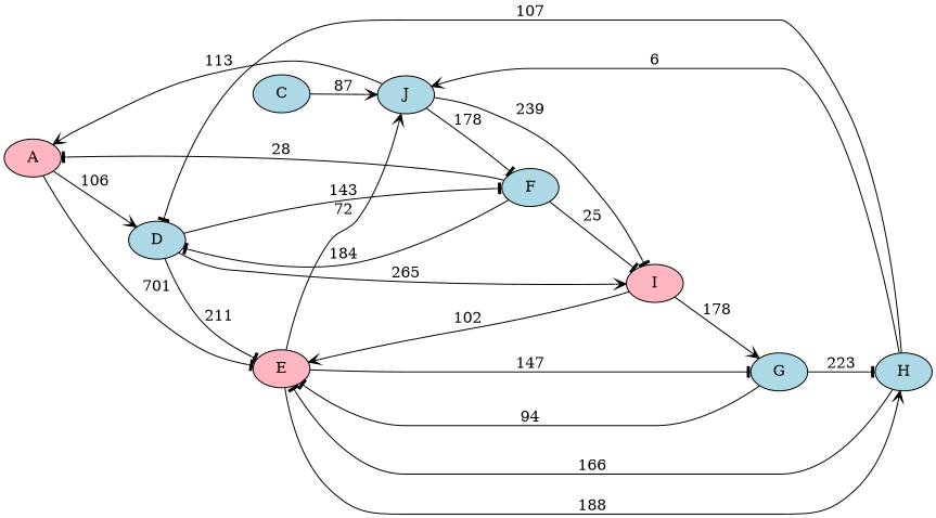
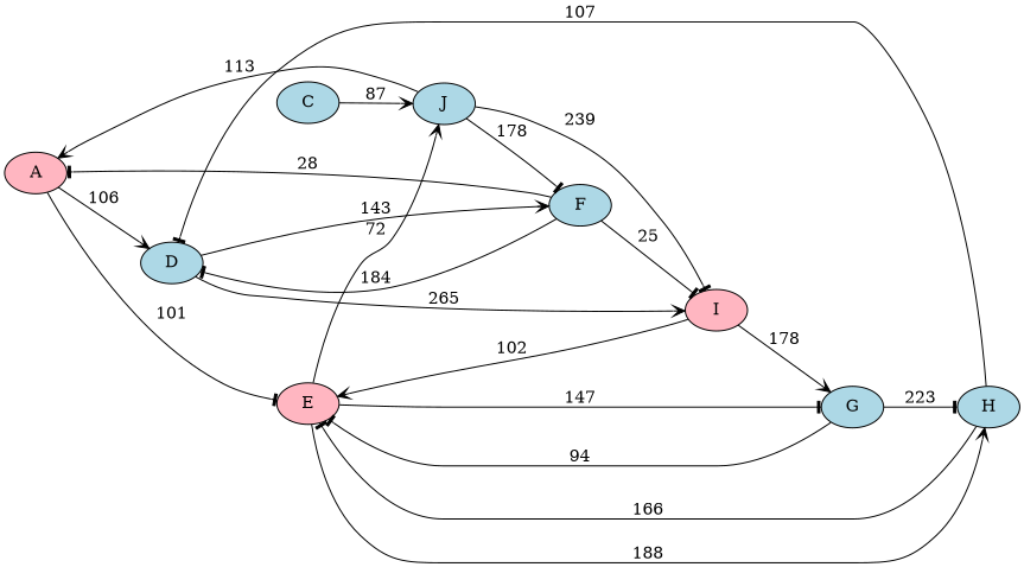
  digraph {
    rankdir=LR
    node [fillcolor=lightblue style=filled]
    edge [arrowhead=tee]
    n1 [fillcolor=lightpink label=A]
    n2 [label=D]
    n3 [fillcolor=lightpink label=E]
    n4 [fillcolor=lightpink label=I]
    n5 [label=F]
    n6 [label=J]
    n7 [label=G]
    n8 [label=H]
    n9 [label=C]
    n1 -> n2 [arrowhead=vee label=106]
-   n1 -> n3 [label=701]
-   n2 -> n3 [label=211]
+   n1 -> n3 [label=101]
    n2 -> n4 [arrowhead=vee label=265]
-   n2 -> n5 [label=143]
+   n2 -> n5 [arrowhead=vee label=143]
    n3 -> n6 [arrowhead=vee label=72]
    n3 -> n7 [label=147]
    n3 -> n8 [arrowhead=vee label=188]
    n4 -> n3 [arrowhead=vee label=102]
    n4 -> n7 [arrowhead=vee label=178]
    n5 -> n1 [label=28]
    n5 -> n2 [label=184]
    n5 -> n4 [label=25]
    n6 -> n1 [arrowhead=vee label=113]
    n6 -> n4 [label=239]
    n6 -> n5 [label=178]
    n7 -> n3 [label=94]
    n7 -> n8 [label=223]
    n8 -> n2 [label=107]
    n8 -> n3 [label=166]
-   n8 -> n6 [arrowhead=vee label=6]
    n9 -> n6 [arrowhead=vee label=87]
  }
